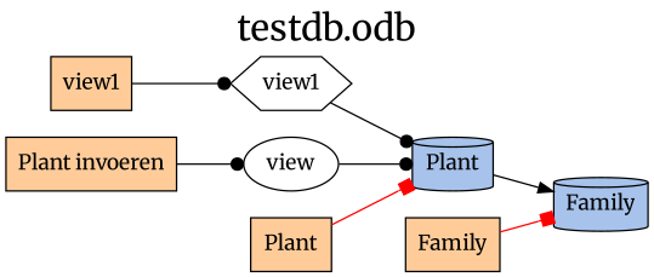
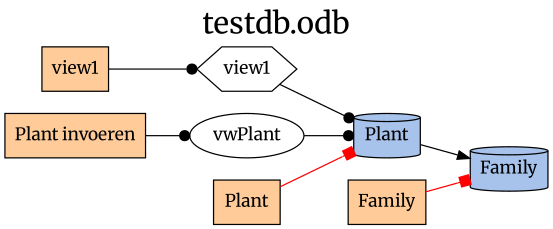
  digraph {
    fontsize=24
    label="testdb.odb"
    labelloc=top
    rankdir=LR
    fontname=Merriweather
    node [fillcolor="#ffcc99" shape=rect style=filled fontname=Merriweather]
    edge [fontname=Merriweather arrowhead=dot]
    n1 [fillcolor="#a7c3eb" label=Family shape=cylinder]
    n2 [fillcolor="#a7c3eb" label=Plant shape=cylinder]
    n3 [label=view1 shape=hexagon fillcolor="" style=""]
-   n4 [label=view shape=ellipse fillcolor="" style=""]
+   n4 [label=vwPlant shape=ellipse fillcolor="" style=""]
    n5 [label=Family]
    n6 [label=Plant]
    n7 [label="Plant invoeren"]
    n8 [label=view1]
    n2 -> n1 [arrowhead=""]
    n3 -> n2
    n4 -> n2
    n5 -> n1 [arrowhead=box color=red]
    n6 -> n2 [arrowhead=box color=red]
    n7 -> n4
    n8 -> n3
  }
